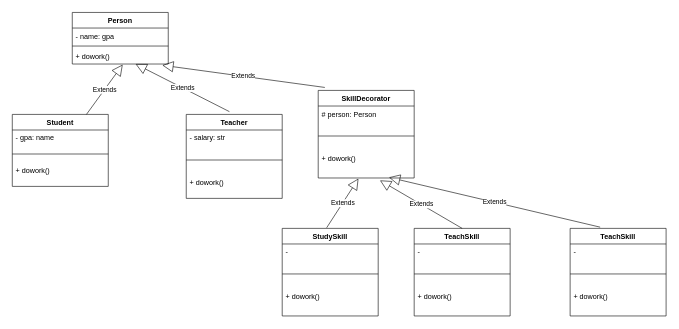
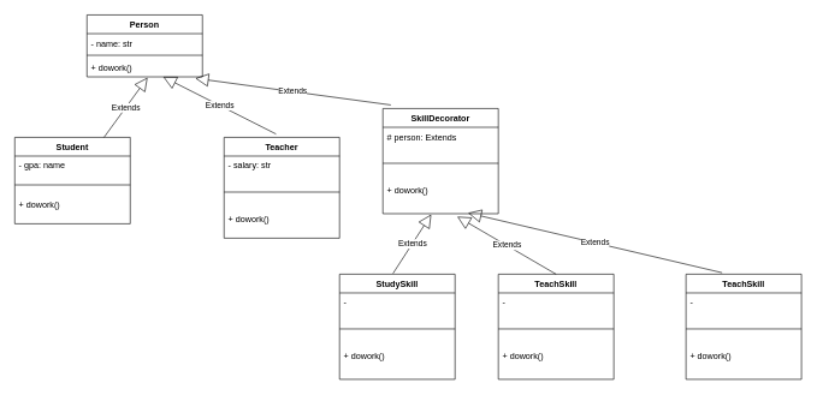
  <mxCell id="0" />
  <mxCell id="1" parent="0" />
  <mxCell id="2" value="Person" style="swimlane;fontStyle=1;align=center;verticalAlign=top;childLayout=stackLayout;horizontal=1;startSize=26;horizontalStack=0;resizeParent=1;resizeParentMax=0;resizeLast=0;collapsible=1;marginBottom=0;" vertex="1" parent="1"><mxGeometry x="120" y="20" width="160" height="86" as="geometry" /></mxCell>
- <mxCell id="3" value="- name: gpa" style="text;strokeColor=none;fillColor=none;align=left;verticalAlign=top;spacingLeft=4;spacingRight=4;overflow=hidden;rotatable=0;points=[[0,0.5],[1,0.5]];portConstraint=eastwest;" vertex="1" parent="2"><mxGeometry y="26" width="160" height="26" as="geometry" /></mxCell>
+ <mxCell id="3" value="- name: str" style="text;strokeColor=none;fillColor=none;align=left;verticalAlign=top;spacingLeft=4;spacingRight=4;overflow=hidden;rotatable=0;points=[[0,0.5],[1,0.5]];portConstraint=eastwest;" vertex="1" parent="2"><mxGeometry y="26" width="160" height="26" as="geometry" /></mxCell>
  <mxCell id="4" value="" style="line;strokeWidth=1;fillColor=none;align=left;verticalAlign=middle;spacingTop=-1;spacingLeft=3;spacingRight=3;rotatable=0;labelPosition=right;points=[];portConstraint=eastwest;" vertex="1" parent="2"><mxGeometry y="52" width="160" height="8" as="geometry" /></mxCell>
  <mxCell id="5" value="+ dowork()" style="text;strokeColor=none;fillColor=none;align=left;verticalAlign=top;spacingLeft=4;spacingRight=4;overflow=hidden;rotatable=0;points=[[0,0.5],[1,0.5]];portConstraint=eastwest;" vertex="1" parent="2"><mxGeometry y="60" width="160" height="26" as="geometry" /></mxCell>
  <mxCell id="6" value="Teacher" style="swimlane;fontStyle=1;align=center;verticalAlign=top;childLayout=stackLayout;horizontal=1;startSize=26;horizontalStack=0;resizeParent=1;resizeParentMax=0;resizeLast=0;collapsible=1;marginBottom=0;" vertex="1" parent="1"><mxGeometry x="310" y="190" width="160" height="140" as="geometry" /></mxCell>
  <mxCell id="7" value="- salary: str" style="text;strokeColor=none;fillColor=none;align=left;verticalAlign=top;spacingLeft=4;spacingRight=4;overflow=hidden;rotatable=0;points=[[0,0.5],[1,0.5]];portConstraint=eastwest;" vertex="1" parent="6"><mxGeometry y="26" width="160" height="26" as="geometry" /></mxCell>
  <mxCell id="8" value="" style="line;strokeWidth=1;fillColor=none;align=left;verticalAlign=middle;spacingTop=-1;spacingLeft=3;spacingRight=3;rotatable=0;labelPosition=right;points=[];portConstraint=eastwest;" vertex="1" parent="6"><mxGeometry y="52" width="160" height="48" as="geometry" /></mxCell>
  <mxCell id="9" value="+ dowork()" style="text;strokeColor=none;fillColor=none;align=left;verticalAlign=top;spacingLeft=4;spacingRight=4;overflow=hidden;rotatable=0;points=[[0,0.5],[1,0.5]];portConstraint=eastwest;" vertex="1" parent="6"><mxGeometry y="100" width="160" height="40" as="geometry" /></mxCell>
  <mxCell id="10" value="Student" style="swimlane;fontStyle=1;align=center;verticalAlign=top;childLayout=stackLayout;horizontal=1;startSize=26;horizontalStack=0;resizeParent=1;resizeParentMax=0;resizeLast=0;collapsible=1;marginBottom=0;" vertex="1" parent="1"><mxGeometry x="20" y="190" width="160" height="120" as="geometry" /></mxCell>
  <mxCell id="11" value="- gpa: name" style="text;strokeColor=none;fillColor=none;align=left;verticalAlign=top;spacingLeft=4;spacingRight=4;overflow=hidden;rotatable=0;points=[[0,0.5],[1,0.5]];portConstraint=eastwest;" vertex="1" parent="10"><mxGeometry y="26" width="160" height="26" as="geometry" /></mxCell>
  <mxCell id="12" value="" style="line;strokeWidth=1;fillColor=none;align=left;verticalAlign=middle;spacingTop=-1;spacingLeft=3;spacingRight=3;rotatable=0;labelPosition=right;points=[];portConstraint=eastwest;" vertex="1" parent="10"><mxGeometry y="52" width="160" height="28" as="geometry" /></mxCell>
  <mxCell id="13" value="+ dowork()" style="text;strokeColor=none;fillColor=none;align=left;verticalAlign=top;spacingLeft=4;spacingRight=4;overflow=hidden;rotatable=0;points=[[0,0.5],[1,0.5]];portConstraint=eastwest;" vertex="1" parent="10"><mxGeometry y="80" width="160" height="40" as="geometry" /></mxCell>
  <mxCell id="14" value="Extends" style="endArrow=block;endSize=16;endFill=0;html=1;entryX=0.525;entryY=1.038;entryDx=0;entryDy=0;entryPerimeter=0;" edge="1" parent="1" source="10" target="5"><mxGeometry width="160" relative="1" as="geometry"><mxPoint x="110" y="150" as="sourcePoint" /><mxPoint x="270" y="150" as="targetPoint" /></mxGeometry></mxCell>
  <mxCell id="15" value="Extends" style="endArrow=block;endSize=16;endFill=0;html=1;exitX=0.45;exitY=-0.033;exitDx=0;exitDy=0;exitPerimeter=0;" edge="1" parent="1" source="6" target="5"><mxGeometry width="160" relative="1" as="geometry"><mxPoint x="203.608" y="213.01" as="sourcePoint" /><mxPoint x="280" y="129.998" as="targetPoint" /><Array as="points" /></mxGeometry></mxCell>
  <mxCell id="16" value="SkillDecorator" style="swimlane;fontStyle=1;align=center;verticalAlign=top;childLayout=stackLayout;horizontal=1;startSize=26;horizontalStack=0;resizeParent=1;resizeParentMax=0;resizeLast=0;collapsible=1;marginBottom=0;" vertex="1" parent="1"><mxGeometry x="530" y="150" width="160" height="146" as="geometry" /></mxCell>
- <mxCell id="17" value="# person: Person" style="text;strokeColor=none;fillColor=none;align=left;verticalAlign=top;spacingLeft=4;spacingRight=4;overflow=hidden;rotatable=0;points=[[0,0.5],[1,0.5]];portConstraint=eastwest;" vertex="1" parent="16"><mxGeometry y="26" width="160" height="26" as="geometry" /></mxCell>
+ <mxCell id="17" value="# person: Extends" style="text;strokeColor=none;fillColor=none;align=left;verticalAlign=top;spacingLeft=4;spacingRight=4;overflow=hidden;rotatable=0;points=[[0,0.5],[1,0.5]];portConstraint=eastwest;" vertex="1" parent="16"><mxGeometry y="26" width="160" height="26" as="geometry" /></mxCell>
  <mxCell id="18" value="" style="line;strokeWidth=1;fillColor=none;align=left;verticalAlign=middle;spacingTop=-1;spacingLeft=3;spacingRight=3;rotatable=0;labelPosition=right;points=[];portConstraint=eastwest;" vertex="1" parent="16"><mxGeometry y="52" width="160" height="48" as="geometry" /></mxCell>
  <mxCell id="19" value="+ dowork()" style="text;strokeColor=none;fillColor=none;align=left;verticalAlign=top;spacingLeft=4;spacingRight=4;overflow=hidden;rotatable=0;points=[[0,0.5],[1,0.5]];portConstraint=eastwest;" vertex="1" parent="16"><mxGeometry y="100" width="160" height="46" as="geometry" /></mxCell>
  <mxCell id="20" value="Extends" style="endArrow=block;endSize=16;endFill=0;html=1;exitX=0.069;exitY=-0.034;exitDx=0;exitDy=0;exitPerimeter=0;entryX=0.938;entryY=1.077;entryDx=0;entryDy=0;entryPerimeter=0;" edge="1" parent="1" source="16" target="5"><mxGeometry width="160" relative="1" as="geometry"><mxPoint x="470" y="119.38" as="sourcePoint" /><mxPoint x="313.612" y="40" as="targetPoint" /></mxGeometry></mxCell>
  <mxCell id="21" value="StudySkill" style="swimlane;fontStyle=1;align=center;verticalAlign=top;childLayout=stackLayout;horizontal=1;startSize=26;horizontalStack=0;resizeParent=1;resizeParentMax=0;resizeLast=0;collapsible=1;marginBottom=0;" vertex="1" parent="1"><mxGeometry x="470" y="380" width="160" height="146" as="geometry" /></mxCell>
  <mxCell id="22" value="- " style="text;strokeColor=none;fillColor=none;align=left;verticalAlign=top;spacingLeft=4;spacingRight=4;overflow=hidden;rotatable=0;points=[[0,0.5],[1,0.5]];portConstraint=eastwest;" vertex="1" parent="21"><mxGeometry y="26" width="160" height="26" as="geometry" /></mxCell>
  <mxCell id="23" value="" style="line;strokeWidth=1;fillColor=none;align=left;verticalAlign=middle;spacingTop=-1;spacingLeft=3;spacingRight=3;rotatable=0;labelPosition=right;points=[];portConstraint=eastwest;" vertex="1" parent="21"><mxGeometry y="52" width="160" height="48" as="geometry" /></mxCell>
  <mxCell id="24" value="+ dowork()" style="text;strokeColor=none;fillColor=none;align=left;verticalAlign=top;spacingLeft=4;spacingRight=4;overflow=hidden;rotatable=0;points=[[0,0.5],[1,0.5]];portConstraint=eastwest;" vertex="1" parent="21"><mxGeometry y="100" width="160" height="46" as="geometry" /></mxCell>
  <mxCell id="25" value="TeachSkill" style="swimlane;fontStyle=1;align=center;verticalAlign=top;childLayout=stackLayout;horizontal=1;startSize=26;horizontalStack=0;resizeParent=1;resizeParentMax=0;resizeLast=0;collapsible=1;marginBottom=0;" vertex="1" parent="1"><mxGeometry x="690" y="380" width="160" height="146" as="geometry" /></mxCell>
  <mxCell id="26" value="- " style="text;strokeColor=none;fillColor=none;align=left;verticalAlign=top;spacingLeft=4;spacingRight=4;overflow=hidden;rotatable=0;points=[[0,0.5],[1,0.5]];portConstraint=eastwest;" vertex="1" parent="25"><mxGeometry y="26" width="160" height="26" as="geometry" /></mxCell>
  <mxCell id="27" value="" style="line;strokeWidth=1;fillColor=none;align=left;verticalAlign=middle;spacingTop=-1;spacingLeft=3;spacingRight=3;rotatable=0;labelPosition=right;points=[];portConstraint=eastwest;" vertex="1" parent="25"><mxGeometry y="52" width="160" height="48" as="geometry" /></mxCell>
  <mxCell id="28" value="+ dowork()" style="text;strokeColor=none;fillColor=none;align=left;verticalAlign=top;spacingLeft=4;spacingRight=4;overflow=hidden;rotatable=0;points=[[0,0.5],[1,0.5]];portConstraint=eastwest;" vertex="1" parent="25"><mxGeometry y="100" width="160" height="46" as="geometry" /></mxCell>
  <mxCell id="29" value="Extends" style="endArrow=block;endSize=16;endFill=0;html=1;entryX=0.419;entryY=1.022;entryDx=0;entryDy=0;entryPerimeter=0;exitX=0.463;exitY=-0.007;exitDx=0;exitDy=0;exitPerimeter=0;" edge="1" parent="1" source="21" target="19"><mxGeometry width="160" relative="1" as="geometry"><mxPoint x="440" y="360" as="sourcePoint" /><mxPoint x="600" y="360" as="targetPoint" /></mxGeometry></mxCell>
  <mxCell id="30" value="Extends" style="endArrow=block;endSize=16;endFill=0;html=1;entryX=0.644;entryY=1.087;entryDx=0;entryDy=0;entryPerimeter=0;exitX=0.5;exitY=0;exitDx=0;exitDy=0;" edge="1" parent="1" source="25" target="19"><mxGeometry width="160" relative="1" as="geometry"><mxPoint x="554.08" y="388.978" as="sourcePoint" /><mxPoint x="607.04" y="307.012" as="targetPoint" /></mxGeometry></mxCell>
  <mxCell id="31" value="TeachSkill" style="swimlane;fontStyle=1;align=center;verticalAlign=top;childLayout=stackLayout;horizontal=1;startSize=26;horizontalStack=0;resizeParent=1;resizeParentMax=0;resizeLast=0;collapsible=1;marginBottom=0;" vertex="1" parent="1"><mxGeometry x="950" y="380" width="160" height="146" as="geometry" /></mxCell>
  <mxCell id="32" value="- " style="text;strokeColor=none;fillColor=none;align=left;verticalAlign=top;spacingLeft=4;spacingRight=4;overflow=hidden;rotatable=0;points=[[0,0.5],[1,0.5]];portConstraint=eastwest;" vertex="1" parent="31"><mxGeometry y="26" width="160" height="26" as="geometry" /></mxCell>
  <mxCell id="33" value="" style="line;strokeWidth=1;fillColor=none;align=left;verticalAlign=middle;spacingTop=-1;spacingLeft=3;spacingRight=3;rotatable=0;labelPosition=right;points=[];portConstraint=eastwest;" vertex="1" parent="31"><mxGeometry y="52" width="160" height="48" as="geometry" /></mxCell>
  <mxCell id="34" value="+ dowork()" style="text;strokeColor=none;fillColor=none;align=left;verticalAlign=top;spacingLeft=4;spacingRight=4;overflow=hidden;rotatable=0;points=[[0,0.5],[1,0.5]];portConstraint=eastwest;" vertex="1" parent="31"><mxGeometry y="100" width="160" height="46" as="geometry" /></mxCell>
  <mxCell id="35" value="Extends" style="endArrow=block;endSize=16;endFill=0;html=1;entryX=0.738;entryY=0.978;entryDx=0;entryDy=0;entryPerimeter=0;exitX=0.313;exitY=-0.014;exitDx=0;exitDy=0;exitPerimeter=0;" edge="1" parent="1" source="31" target="19"><mxGeometry width="160" relative="1" as="geometry"><mxPoint x="866.96" y="370" as="sourcePoint" /><mxPoint x="730" y="290.002" as="targetPoint" /></mxGeometry></mxCell>
